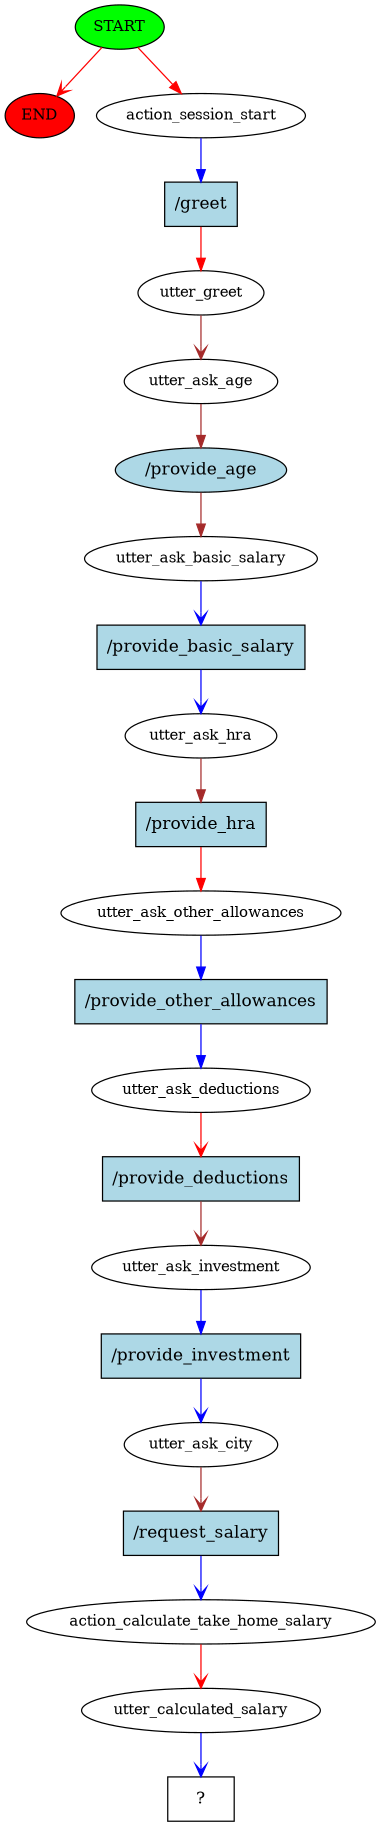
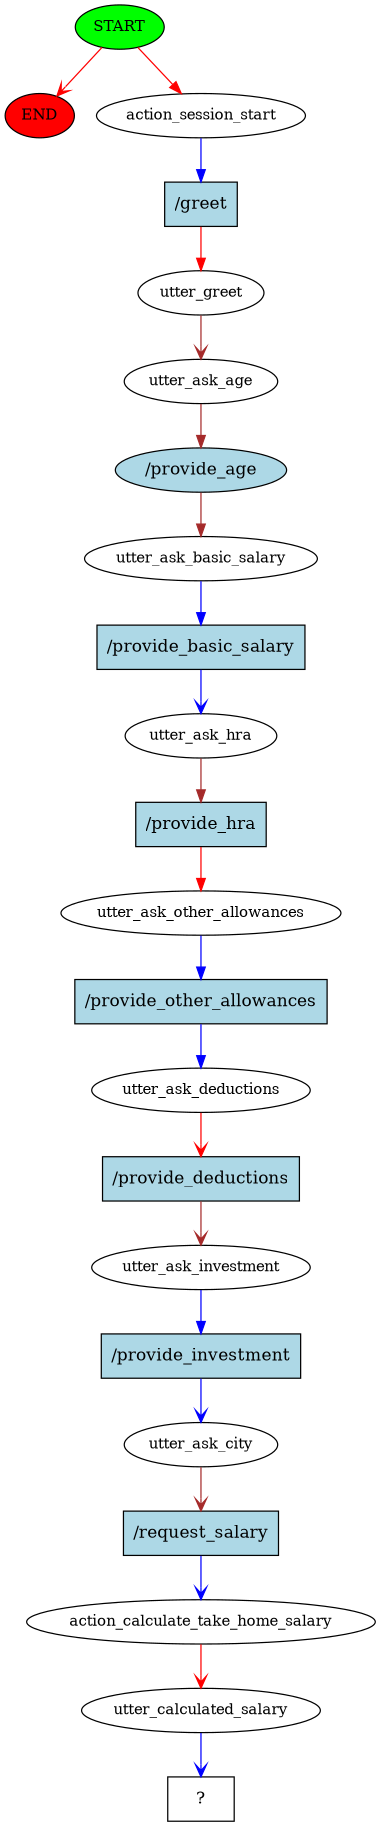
  digraph {
    node [fontsize=12]
    edge [arrowhead=normal color=blue]
    n1 [fillcolor=green label=START style=filled]
    n2 [fillcolor=red label=END style=filled]
    n3 [label=action_session_start]
    n4 [fillcolor=lightblue label="/greet" shape=rect style=filled fontsize=""]
    n5 [label=utter_greet]
    n6 [label=utter_ask_age]
    n7 [fillcolor=lightblue label="/provide_age" shape=ellipse style=filled fontsize=""]
    n8 [label=utter_ask_basic_salary]
    n9 [fillcolor=lightblue label="/provide_basic_salary" shape=rect style=filled fontsize=""]
    n10 [label=utter_ask_hra]
    n11 [fillcolor=lightblue label="/provide_hra" shape=rect style=filled fontsize=""]
    n12 [label=utter_ask_other_allowances]
    n13 [fillcolor=lightblue label="/provide_other_allowances" shape=rect style=filled fontsize=""]
    n14 [label=utter_ask_deductions]
    n15 [fillcolor=lightblue label="/provide_deductions" shape=rect style=filled fontsize=""]
    n16 [label=utter_ask_investment]
    n17 [fillcolor=lightblue label="/provide_investment" shape=rect style=filled fontsize=""]
    n18 [label=utter_ask_city]
    n19 [fillcolor=lightblue label="/request_salary" shape=rect style=filled fontsize=""]
    n20 [label=action_calculate_take_home_salary]
    n21 [label=utter_calculated_salary]
    n22 [label="  ?  " shape=rect fontsize=""]
    n1 -> n2 [arrowhead=vee color=red]
    n1 -> n3 [color=red]
    n3 -> n4
    n4 -> n5 [color=red]
    n5 -> n6 [arrowhead=vee color=brown]
    n6 -> n7 [color=brown]
    n7 -> n8 [color=brown]
-   n8 -> n9 [arrowhead=vee]
+   n8 -> n9
    n9 -> n10 [arrowhead=vee]
    n10 -> n11 [color=brown]
    n11 -> n12 [color=red]
    n12 -> n13
    n13 -> n14
    n14 -> n15 [arrowhead=vee color=red]
    n15 -> n16 [arrowhead=vee color=brown]
    n16 -> n17
    n17 -> n18 [arrowhead=vee]
    n18 -> n19 [arrowhead=vee color=brown]
    n19 -> n20 [arrowhead=vee]
    n20 -> n21 [arrowhead=vee color=red]
    n21 -> n22 [arrowhead=vee]
  }
